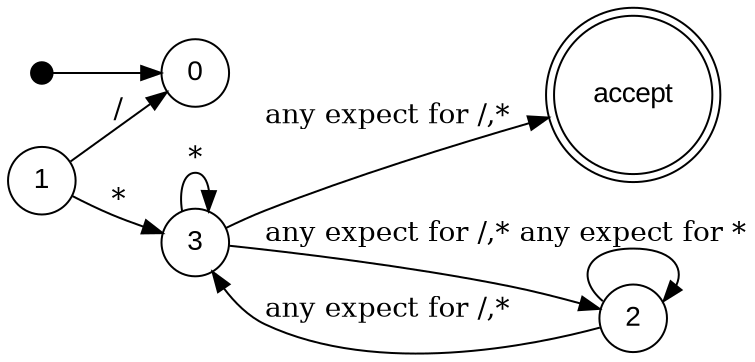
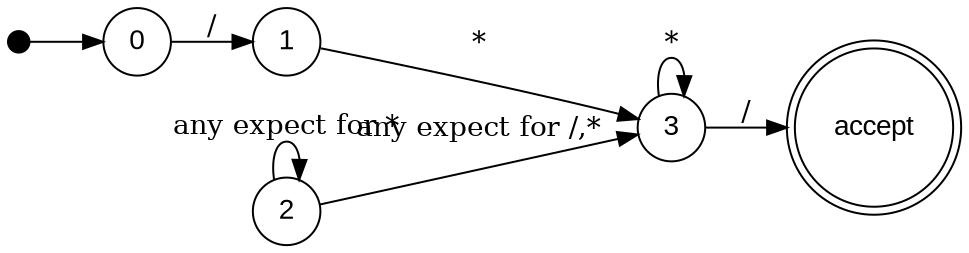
  digraph {
    rankdir=LR
    node [color=black fontname=Arial shape=circle style=solid]
    n1 [label=start shape=point width=.15]
    n2 [label=0 width=.15]
    n3 [label=1 width=.15]
    accept [shape=doublecircle width=.15]
    n5 [label=3 width=.15]
    n6 [label=2 width=.15]
    n1 -> n2
-   n3 -> n2 [label="/"]
+   n2 -> n3 [label="/"]
    n3 -> n5 [label="*"]
-   n5 -> accept [label="any expect for /,*"]
+   n5 -> accept [label="/"]
    n5 -> n5 [label="*"]
-   n5 -> n6 [label="any expect for /,*"]
    n6 -> n5 [label="any expect for /,*"]
    n6 -> n6 [label="any expect for *"]
  }
